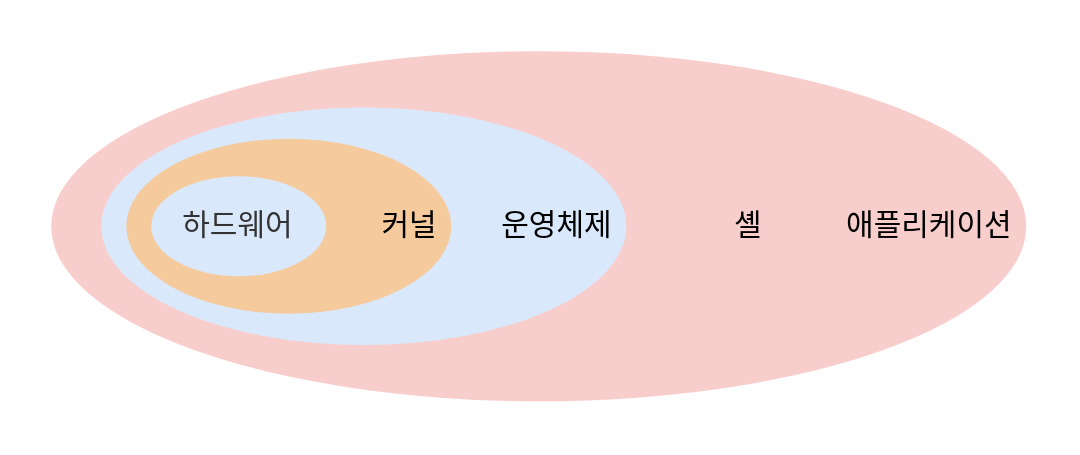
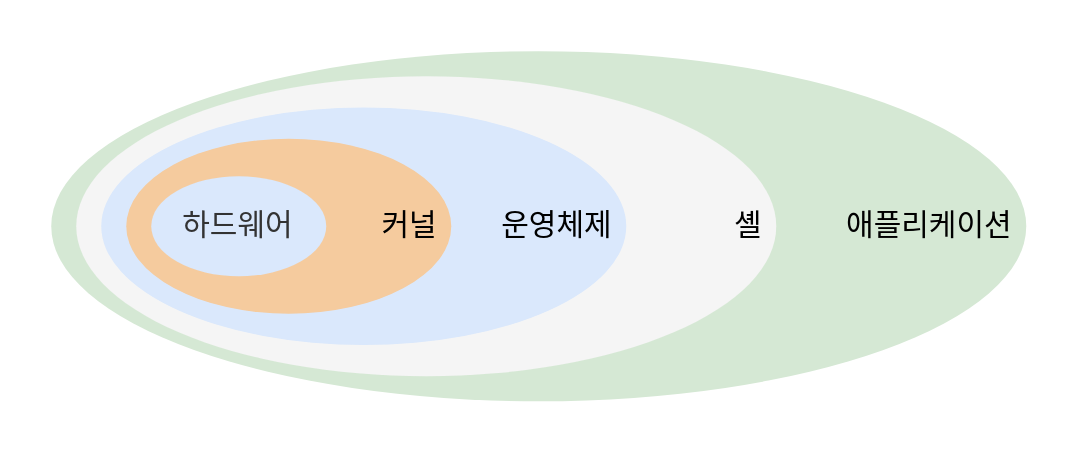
  <mxCell id="0" />
  <mxCell id="1" parent="0" />
- <mxCell id="2" value="애플리케이션&amp;nbsp;" style="ellipse;whiteSpace=wrap;html=1;align=right;fillColor=#f8cecc;strokeColor=none;" vertex="1" parent="1"><mxGeometry x="20" y="20" width="390" height="140" as="geometry" /></mxCell>
- <mxCell id="3" value="셸&amp;nbsp;" style="ellipse;whiteSpace=wrap;html=1;align=right;fillColor=#f8cecc;strokeColor=none;" vertex="1" parent="1"><mxGeometry x="30" y="30" width="280" height="120" as="geometry" /></mxCell>
+ <mxCell id="2" value="애플리케이션&amp;nbsp;" style="ellipse;whiteSpace=wrap;html=1;align=right;fillColor=#d5e8d4;strokeColor=none;" vertex="1" parent="1"><mxGeometry x="20" y="20" width="390" height="140" as="geometry" /></mxCell>
+ <mxCell id="3" value="셸&amp;nbsp;" style="ellipse;whiteSpace=wrap;html=1;align=right;fillColor=#f5f5f5;strokeColor=none;" vertex="1" parent="1"><mxGeometry x="30" y="30" width="280" height="120" as="geometry" /></mxCell>
  <mxCell id="4" value="운영체제&amp;nbsp;" style="ellipse;whiteSpace=wrap;html=1;align=right;fillColor=#dae8fc;strokeColor=none;" vertex="1" parent="1"><mxGeometry x="40" y="42.5" width="210" height="95" as="geometry" /></mxCell>
  <mxCell id="5" value="커널&amp;nbsp;" style="ellipse;whiteSpace=wrap;html=1;align=right;fillColor=#F5CB9E;strokeColor=none;" vertex="1" parent="1"><mxGeometry x="50" y="55" width="130" height="70" as="geometry" /></mxCell>
  <mxCell id="6" value="하드웨어" style="ellipse;whiteSpace=wrap;html=1;fillColor=#dae8fc;fontColor=#333333;strokeColor=none;" vertex="1" parent="1"><mxGeometry x="60" y="70" width="70" height="40" as="geometry" /></mxCell>
